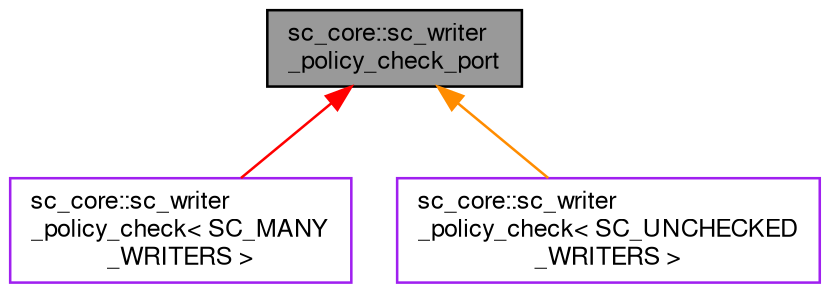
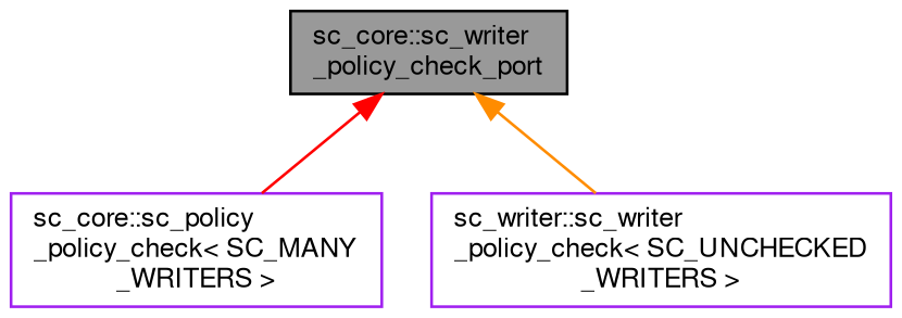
  digraph {
    rankdir=TB
    node [color=purple fillcolor=white fontname=FreeSans fontsize=10 shape=box style=filled]
    edge [dir=back fontname=FreeSans fontsize=10 labelfontname=FreeSans labelfontsize=10 style=solid]
    n1 [color=black fillcolor=grey60 fontcolor=black height=0.2 label="sc_core::sc_writer\l_policy_check_port" width=0.4]
-   n2 [height=0.2 label="sc_core::sc_writer\l_policy_check\< SC_MANY\l_WRITERS \>" width=0.4]
-   n3 [height=0.2 label="sc_core::sc_writer\l_policy_check\< SC_UNCHECKED\l_WRITERS \>" width=0.4]
+   n2 [height=0.2 label="sc_core::sc_policy\l_policy_check\< SC_MANY\l_WRITERS \>" width=0.4]
+   n3 [height=0.2 label="sc_writer::sc_writer\l_policy_check\< SC_UNCHECKED\l_WRITERS \>" width=0.4]
    n1 -> n2 [color=red]
    n1 -> n3 [color=darkorange]
  }
